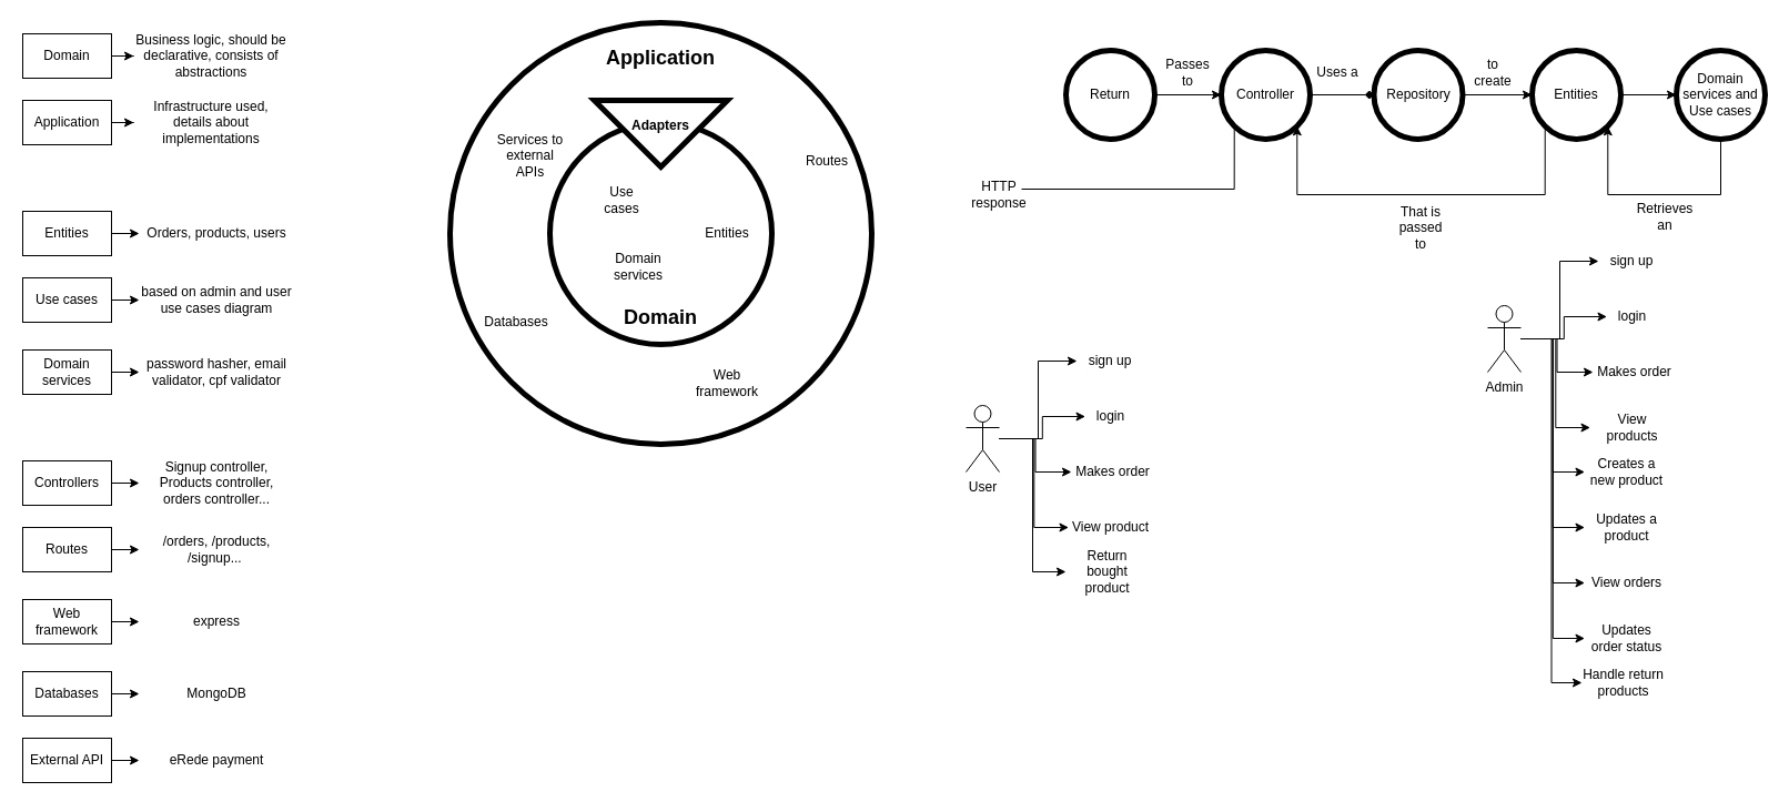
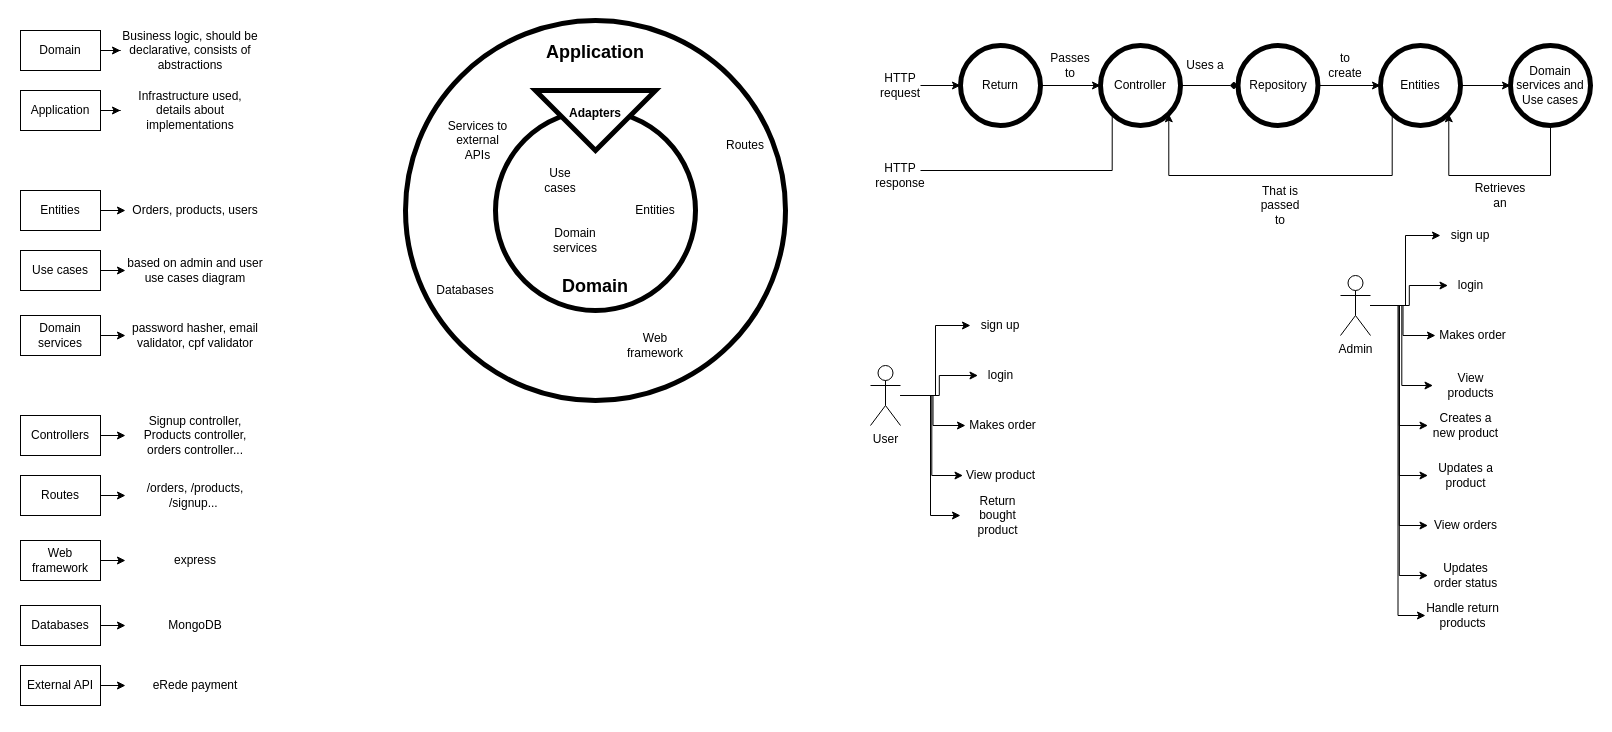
  <mxCell id="0" />
  <mxCell id="1" parent="0" />
  <mxCell id="2" style="edgeStyle=orthogonalEdgeStyle;rounded=0;orthogonalLoop=1;jettySize=auto;html=1;" parent="1" source="3" target="6" edge="1"><mxGeometry relative="1" as="geometry" /></mxCell>
  <mxCell id="3" value="Domain" style="rounded=0;whiteSpace=wrap;html=1;" parent="1" vertex="1"><mxGeometry x="20" y="30" width="80" height="40" as="geometry" /></mxCell>
  <mxCell id="4" style="edgeStyle=orthogonalEdgeStyle;rounded=0;orthogonalLoop=1;jettySize=auto;html=1;" parent="1" source="5" target="7" edge="1"><mxGeometry relative="1" as="geometry" /></mxCell>
  <mxCell id="5" value="Application" style="rounded=0;whiteSpace=wrap;html=1;" parent="1" vertex="1"><mxGeometry x="20" y="90" width="80" height="40" as="geometry" /></mxCell>
  <mxCell id="6" value="Business logic, should be declarative, consists of abstractions" style="text;html=1;strokeColor=none;fillColor=none;align=center;verticalAlign=middle;whiteSpace=wrap;rounded=0;" parent="1" vertex="1"><mxGeometry x="120" y="25" width="140" height="50" as="geometry" /></mxCell>
  <mxCell id="7" value="Infrastructure used, details about implementations" style="text;html=1;strokeColor=none;fillColor=none;align=center;verticalAlign=middle;whiteSpace=wrap;rounded=0;" parent="1" vertex="1"><mxGeometry x="120" y="85" width="140" height="50" as="geometry" /></mxCell>
  <mxCell id="8" value="&lt;h2&gt;Application&lt;/h2&gt;" style="ellipse;whiteSpace=wrap;html=1;aspect=fixed;verticalAlign=top;strokeWidth=5;" parent="1" vertex="1"><mxGeometry x="405" y="20" width="380" height="380" as="geometry" /></mxCell>
  <mxCell id="9" value="&lt;font style=&quot;font-size: 18px&quot;&gt;Domain&lt;/font&gt;" style="ellipse;whiteSpace=wrap;html=1;aspect=fixed;verticalAlign=bottom;strokeWidth=5;fontStyle=1;horizontal=1;spacingBottom=10;" parent="1" vertex="1"><mxGeometry x="495" y="110" width="200" height="200" as="geometry" /></mxCell>
  <mxCell id="10" value="&lt;div&gt;Routes&lt;/div&gt;" style="text;html=1;strokeColor=none;fillColor=none;align=center;verticalAlign=middle;whiteSpace=wrap;rounded=0;" parent="1" vertex="1"><mxGeometry x="725" y="135" width="40" height="20" as="geometry" /></mxCell>
  <mxCell id="11" value="Databases" style="text;html=1;strokeColor=none;fillColor=none;align=center;verticalAlign=middle;whiteSpace=wrap;rounded=0;" parent="1" vertex="1"><mxGeometry x="445" y="280" width="40" height="20" as="geometry" /></mxCell>
  <mxCell id="12" value="Services to external APIs" style="text;html=1;strokeColor=none;fillColor=none;align=center;verticalAlign=middle;whiteSpace=wrap;rounded=0;" parent="1" vertex="1"><mxGeometry x="445" y="130" width="65" height="20" as="geometry" /></mxCell>
  <mxCell id="13" value="Web framework" style="text;html=1;strokeColor=none;fillColor=none;align=center;verticalAlign=middle;whiteSpace=wrap;rounded=0;" parent="1" vertex="1"><mxGeometry x="635" y="335" width="40" height="20" as="geometry" /></mxCell>
  <mxCell id="14" value="Use cases" style="text;html=1;strokeColor=none;fillColor=none;align=center;verticalAlign=middle;whiteSpace=wrap;rounded=0;" parent="1" vertex="1"><mxGeometry x="540" y="170" width="40" height="20" as="geometry" /></mxCell>
  <mxCell id="15" value="Entities" style="text;html=1;strokeColor=none;fillColor=none;align=center;verticalAlign=middle;whiteSpace=wrap;rounded=0;" parent="1" vertex="1"><mxGeometry x="635" y="200" width="40" height="20" as="geometry" /></mxCell>
  <mxCell id="16" value="Domain services" style="text;html=1;strokeColor=none;fillColor=none;align=center;verticalAlign=middle;whiteSpace=wrap;rounded=0;" parent="1" vertex="1"><mxGeometry x="555" y="230" width="40" height="20" as="geometry" /></mxCell>
  <mxCell id="17" value="Adapters" style="triangle;whiteSpace=wrap;html=1;strokeWidth=5;rotation=90;horizontal=0;spacingBottom=15;fontStyle=1;fontSize=12;" parent="1" vertex="1"><mxGeometry x="565" y="60" width="60" height="120" as="geometry" /></mxCell>
+ <mxCell id="18" style="edgeStyle=orthogonalEdgeStyle;rounded=0;orthogonalLoop=1;jettySize=auto;html=1;fontSize=12;" parent="1" source="19" target="21" edge="1"><mxGeometry relative="1" as="geometry" /></mxCell>
+ <mxCell id="19" value="HTTP request" style="text;html=1;strokeColor=none;fillColor=none;align=center;verticalAlign=middle;whiteSpace=wrap;rounded=0;fontSize=12;" parent="1" vertex="1"><mxGeometry x="880" y="75" width="40" height="20" as="geometry" /></mxCell>
  <mxCell id="20" style="edgeStyle=orthogonalEdgeStyle;rounded=0;orthogonalLoop=1;jettySize=auto;html=1;fontSize=12;" parent="1" source="21" target="24" edge="1"><mxGeometry relative="1" as="geometry" /></mxCell>
  <mxCell id="21" value="Return" style="ellipse;whiteSpace=wrap;html=1;aspect=fixed;strokeWidth=5;fontSize=12;" parent="1" vertex="1"><mxGeometry x="960" y="45" width="80" height="80" as="geometry" /></mxCell>
  <mxCell id="22" style="edgeStyle=orthogonalEdgeStyle;rounded=0;orthogonalLoop=1;jettySize=auto;html=1;entryX=0;entryY=0.5;entryDx=0;entryDy=0;fontSize=12;endArrow=diamond;" parent="1" source="24" target="27" edge="1"><mxGeometry relative="1" as="geometry" /></mxCell>
  <mxCell id="23" style="edgeStyle=orthogonalEdgeStyle;rounded=0;orthogonalLoop=1;jettySize=auto;html=1;exitX=0;exitY=1;exitDx=0;exitDy=0;entryX=1;entryY=0.25;entryDx=0;entryDy=0;fontSize=12;endArrow=none;" parent="1" source="24" target="37" edge="1"><mxGeometry relative="1" as="geometry"><Array as="points"><mxPoint x="1112" y="170" /></Array></mxGeometry></mxCell>
  <mxCell id="24" value="Controller" style="ellipse;whiteSpace=wrap;html=1;aspect=fixed;strokeWidth=5;fontSize=12;" parent="1" vertex="1"><mxGeometry x="1100" y="45" width="80" height="80" as="geometry" /></mxCell>
  <mxCell id="25" value="Passes to" style="text;html=1;strokeColor=none;fillColor=none;align=center;verticalAlign=middle;whiteSpace=wrap;rounded=0;fontSize=12;" parent="1" vertex="1"><mxGeometry x="1050" y="55" width="40" height="20" as="geometry" /></mxCell>
  <mxCell id="26" style="edgeStyle=orthogonalEdgeStyle;rounded=0;orthogonalLoop=1;jettySize=auto;html=1;entryX=0;entryY=0.5;entryDx=0;entryDy=0;fontSize=12;" parent="1" source="27" target="31" edge="1"><mxGeometry relative="1" as="geometry" /></mxCell>
  <mxCell id="27" value="Repository" style="ellipse;whiteSpace=wrap;html=1;aspect=fixed;strokeWidth=5;fontSize=12;" parent="1" vertex="1"><mxGeometry x="1237.5" y="45" width="80" height="80" as="geometry" /></mxCell>
  <mxCell id="28" value="Uses a" style="text;html=1;strokeColor=none;fillColor=none;align=center;verticalAlign=middle;whiteSpace=wrap;rounded=0;fontSize=12;" parent="1" vertex="1"><mxGeometry x="1185" y="55" width="40" height="20" as="geometry" /></mxCell>
  <mxCell id="29" style="edgeStyle=orthogonalEdgeStyle;rounded=0;orthogonalLoop=1;jettySize=auto;html=1;entryX=0;entryY=0.5;entryDx=0;entryDy=0;fontSize=12;" parent="1" source="31" target="34" edge="1"><mxGeometry relative="1" as="geometry" /></mxCell>
  <mxCell id="30" style="edgeStyle=orthogonalEdgeStyle;rounded=0;orthogonalLoop=1;jettySize=auto;html=1;exitX=0;exitY=1;exitDx=0;exitDy=0;entryX=1;entryY=1;entryDx=0;entryDy=0;fontSize=12;" parent="1" source="31" target="24" edge="1"><mxGeometry relative="1" as="geometry"><Array as="points"><mxPoint x="1392" y="175" /><mxPoint x="1168" y="175" /></Array></mxGeometry></mxCell>
  <mxCell id="31" value="Entities" style="ellipse;whiteSpace=wrap;html=1;aspect=fixed;strokeWidth=5;fontSize=12;" parent="1" vertex="1"><mxGeometry x="1380" y="45" width="80" height="80" as="geometry" /></mxCell>
  <mxCell id="32" value="to create" style="text;html=1;strokeColor=none;fillColor=none;align=center;verticalAlign=middle;whiteSpace=wrap;rounded=0;fontSize=12;" parent="1" vertex="1"><mxGeometry x="1325" y="55" width="40" height="20" as="geometry" /></mxCell>
  <mxCell id="33" style="edgeStyle=orthogonalEdgeStyle;rounded=0;orthogonalLoop=1;jettySize=auto;html=1;fontSize=12;entryX=1;entryY=1;entryDx=0;entryDy=0;" parent="1" source="34" target="31" edge="1"><mxGeometry relative="1" as="geometry"><mxPoint x="1425" y="175" as="targetPoint" /><Array as="points"><mxPoint x="1550" y="175" /><mxPoint x="1448" y="175" /></Array></mxGeometry></mxCell>
  <mxCell id="34" value="Domain services and Use cases" style="ellipse;whiteSpace=wrap;html=1;aspect=fixed;strokeWidth=5;fontSize=12;" parent="1" vertex="1"><mxGeometry x="1510" y="45" width="80" height="80" as="geometry" /></mxCell>
  <mxCell id="35" value="Retrieves an" style="text;html=1;strokeColor=none;fillColor=none;align=center;verticalAlign=middle;whiteSpace=wrap;rounded=0;fontSize=12;" parent="1" vertex="1"><mxGeometry x="1480" y="185" width="40" height="20" as="geometry" /></mxCell>
  <mxCell id="36" value="That is passed to" style="text;html=1;strokeColor=none;fillColor=none;align=center;verticalAlign=middle;whiteSpace=wrap;rounded=0;fontSize=12;" parent="1" vertex="1"><mxGeometry x="1260" y="195" width="40" height="20" as="geometry" /></mxCell>
  <mxCell id="37" value="HTTP response" style="text;html=1;strokeColor=none;fillColor=none;align=center;verticalAlign=middle;whiteSpace=wrap;rounded=0;fontSize=12;" parent="1" vertex="1"><mxGeometry x="880" y="165" width="40" height="20" as="geometry" /></mxCell>
  <mxCell id="38" style="edgeStyle=orthogonalEdgeStyle;rounded=0;orthogonalLoop=1;jettySize=auto;html=1;" parent="1" source="39" target="40" edge="1"><mxGeometry relative="1" as="geometry" /></mxCell>
  <mxCell id="39" value="Entities" style="rounded=0;whiteSpace=wrap;html=1;" parent="1" vertex="1"><mxGeometry x="20" y="190" width="80" height="40" as="geometry" /></mxCell>
  <mxCell id="40" value="Orders, products, users" style="text;html=1;strokeColor=none;fillColor=none;align=center;verticalAlign=middle;whiteSpace=wrap;rounded=0;" parent="1" vertex="1"><mxGeometry x="125" y="185" width="140" height="50" as="geometry" /></mxCell>
  <mxCell id="41" style="edgeStyle=orthogonalEdgeStyle;rounded=0;orthogonalLoop=1;jettySize=auto;html=1;" parent="1" source="42" edge="1"><mxGeometry relative="1" as="geometry"><mxPoint x="125" y="270" as="targetPoint" /></mxGeometry></mxCell>
  <mxCell id="42" value="Use cases" style="rounded=0;whiteSpace=wrap;html=1;" parent="1" vertex="1"><mxGeometry x="20" y="250" width="80" height="40" as="geometry" /></mxCell>
  <mxCell id="43" value="based on admin and user use cases diagram" style="text;html=1;strokeColor=none;fillColor=none;align=center;verticalAlign=middle;whiteSpace=wrap;rounded=0;" parent="1" vertex="1"><mxGeometry x="125" y="245" width="140" height="50" as="geometry" /></mxCell>
  <mxCell id="44" style="edgeStyle=orthogonalEdgeStyle;rounded=0;orthogonalLoop=1;jettySize=auto;html=1;entryX=0;entryY=0.5;entryDx=0;entryDy=0;" parent="1" source="49" target="50" edge="1"><mxGeometry relative="1" as="geometry" /></mxCell>
  <mxCell id="45" style="edgeStyle=orthogonalEdgeStyle;rounded=0;orthogonalLoop=1;jettySize=auto;html=1;entryX=0;entryY=0.5;entryDx=0;entryDy=0;" parent="1" source="49" target="51" edge="1"><mxGeometry relative="1" as="geometry" /></mxCell>
  <mxCell id="46" style="edgeStyle=orthogonalEdgeStyle;rounded=0;orthogonalLoop=1;jettySize=auto;html=1;entryX=0;entryY=0.5;entryDx=0;entryDy=0;" parent="1" source="49" target="52" edge="1"><mxGeometry relative="1" as="geometry" /></mxCell>
  <mxCell id="47" style="edgeStyle=orthogonalEdgeStyle;rounded=0;orthogonalLoop=1;jettySize=auto;html=1;entryX=0;entryY=0.5;entryDx=0;entryDy=0;" parent="1" source="49" target="53" edge="1"><mxGeometry relative="1" as="geometry" /></mxCell>
  <mxCell id="48" style="edgeStyle=orthogonalEdgeStyle;rounded=0;orthogonalLoop=1;jettySize=auto;html=1;entryX=0;entryY=0.5;entryDx=0;entryDy=0;" parent="1" source="49" target="72" edge="1"><mxGeometry relative="1" as="geometry" /></mxCell>
  <mxCell id="49" value="User" style="shape=umlActor;verticalLabelPosition=bottom;verticalAlign=top;html=1;outlineConnect=0;" parent="1" vertex="1"><mxGeometry x="870" y="365" width="30" height="60" as="geometry" /></mxCell>
  <mxCell id="50" value="sign up" style="text;html=1;strokeColor=none;fillColor=none;align=center;verticalAlign=middle;whiteSpace=wrap;rounded=0;" parent="1" vertex="1"><mxGeometry x="970" y="315" width="60" height="20" as="geometry" /></mxCell>
  <mxCell id="51" value="login" style="text;html=1;strokeColor=none;fillColor=none;align=center;verticalAlign=middle;whiteSpace=wrap;rounded=0;" parent="1" vertex="1"><mxGeometry x="977.5" y="365" width="45" height="20" as="geometry" /></mxCell>
  <mxCell id="52" value="Makes order" style="text;html=1;strokeColor=none;fillColor=none;align=center;verticalAlign=middle;whiteSpace=wrap;rounded=0;" parent="1" vertex="1"><mxGeometry x="965" y="415" width="75" height="20" as="geometry" /></mxCell>
  <mxCell id="53" value="View product" style="text;html=1;strokeColor=none;fillColor=none;align=center;verticalAlign=middle;whiteSpace=wrap;rounded=0;" parent="1" vertex="1"><mxGeometry x="962.5" y="465" width="75" height="20" as="geometry" /></mxCell>
  <mxCell id="54" style="edgeStyle=orthogonalEdgeStyle;rounded=0;orthogonalLoop=1;jettySize=auto;html=1;entryX=0;entryY=0.5;entryDx=0;entryDy=0;" parent="1" source="63" target="64" edge="1"><mxGeometry relative="1" as="geometry" /></mxCell>
  <mxCell id="55" style="edgeStyle=orthogonalEdgeStyle;rounded=0;orthogonalLoop=1;jettySize=auto;html=1;entryX=0;entryY=0.5;entryDx=0;entryDy=0;" parent="1" source="63" target="65" edge="1"><mxGeometry relative="1" as="geometry" /></mxCell>
  <mxCell id="56" style="edgeStyle=orthogonalEdgeStyle;rounded=0;orthogonalLoop=1;jettySize=auto;html=1;entryX=0;entryY=0.5;entryDx=0;entryDy=0;" parent="1" source="63" target="66" edge="1"><mxGeometry relative="1" as="geometry" /></mxCell>
  <mxCell id="57" style="edgeStyle=orthogonalEdgeStyle;rounded=0;orthogonalLoop=1;jettySize=auto;html=1;entryX=0;entryY=0.5;entryDx=0;entryDy=0;" parent="1" source="63" target="67" edge="1"><mxGeometry relative="1" as="geometry" /></mxCell>
  <mxCell id="58" style="edgeStyle=orthogonalEdgeStyle;rounded=0;orthogonalLoop=1;jettySize=auto;html=1;entryX=0;entryY=0.5;entryDx=0;entryDy=0;" parent="1" source="63" target="68" edge="1"><mxGeometry relative="1" as="geometry" /></mxCell>
  <mxCell id="59" style="edgeStyle=orthogonalEdgeStyle;rounded=0;orthogonalLoop=1;jettySize=auto;html=1;entryX=0;entryY=0.5;entryDx=0;entryDy=0;" parent="1" source="63" target="69" edge="1"><mxGeometry relative="1" as="geometry" /></mxCell>
  <mxCell id="60" style="edgeStyle=orthogonalEdgeStyle;rounded=0;orthogonalLoop=1;jettySize=auto;html=1;entryX=0;entryY=0.5;entryDx=0;entryDy=0;" parent="1" source="63" target="70" edge="1"><mxGeometry relative="1" as="geometry" /></mxCell>
  <mxCell id="61" style="edgeStyle=orthogonalEdgeStyle;rounded=0;orthogonalLoop=1;jettySize=auto;html=1;entryX=0;entryY=0.5;entryDx=0;entryDy=0;" parent="1" source="63" target="71" edge="1"><mxGeometry relative="1" as="geometry" /></mxCell>
  <mxCell id="62" style="edgeStyle=orthogonalEdgeStyle;rounded=0;orthogonalLoop=1;jettySize=auto;html=1;entryX=0;entryY=0.5;entryDx=0;entryDy=0;" parent="1" source="63" target="73" edge="1"><mxGeometry relative="1" as="geometry" /></mxCell>
  <mxCell id="63" value="Admin" style="shape=umlActor;verticalLabelPosition=bottom;verticalAlign=top;html=1;outlineConnect=0;" parent="1" vertex="1"><mxGeometry x="1340" y="275" width="30" height="60" as="geometry" /></mxCell>
  <mxCell id="64" value="sign up" style="text;html=1;strokeColor=none;fillColor=none;align=center;verticalAlign=middle;whiteSpace=wrap;rounded=0;" parent="1" vertex="1"><mxGeometry x="1440" y="225" width="60" height="20" as="geometry" /></mxCell>
  <mxCell id="65" value="login" style="text;html=1;strokeColor=none;fillColor=none;align=center;verticalAlign=middle;whiteSpace=wrap;rounded=0;" parent="1" vertex="1"><mxGeometry x="1447.5" y="275" width="45" height="20" as="geometry" /></mxCell>
  <mxCell id="66" value="Makes order" style="text;html=1;strokeColor=none;fillColor=none;align=center;verticalAlign=middle;whiteSpace=wrap;rounded=0;" parent="1" vertex="1"><mxGeometry x="1435" y="325" width="75" height="20" as="geometry" /></mxCell>
  <mxCell id="67" value="View products" style="text;html=1;strokeColor=none;fillColor=none;align=center;verticalAlign=middle;whiteSpace=wrap;rounded=0;" parent="1" vertex="1"><mxGeometry x="1432.5" y="375" width="75" height="20" as="geometry" /></mxCell>
  <mxCell id="68" value="Creates a new product" style="text;html=1;strokeColor=none;fillColor=none;align=center;verticalAlign=middle;whiteSpace=wrap;rounded=0;" parent="1" vertex="1"><mxGeometry x="1427.5" y="415" width="75" height="20" as="geometry" /></mxCell>
  <mxCell id="69" value="Updates a product" style="text;html=1;strokeColor=none;fillColor=none;align=center;verticalAlign=middle;whiteSpace=wrap;rounded=0;" parent="1" vertex="1"><mxGeometry x="1427.5" y="465" width="75" height="20" as="geometry" /></mxCell>
  <mxCell id="70" value="View orders" style="text;html=1;strokeColor=none;fillColor=none;align=center;verticalAlign=middle;whiteSpace=wrap;rounded=0;" parent="1" vertex="1"><mxGeometry x="1427.5" y="515" width="75" height="20" as="geometry" /></mxCell>
  <mxCell id="71" value="Updates order status" style="text;html=1;strokeColor=none;fillColor=none;align=center;verticalAlign=middle;whiteSpace=wrap;rounded=0;" parent="1" vertex="1"><mxGeometry x="1427.5" y="565" width="75" height="20" as="geometry" /></mxCell>
  <mxCell id="72" value="Return bought product" style="text;html=1;strokeColor=none;fillColor=none;align=center;verticalAlign=middle;whiteSpace=wrap;rounded=0;" parent="1" vertex="1"><mxGeometry x="960" y="505" width="75" height="20" as="geometry" /></mxCell>
  <mxCell id="73" value="Handle return products" style="text;html=1;strokeColor=none;fillColor=none;align=center;verticalAlign=middle;whiteSpace=wrap;rounded=0;" parent="1" vertex="1"><mxGeometry x="1425" y="605" width="75" height="20" as="geometry" /></mxCell>
  <mxCell id="74" style="edgeStyle=orthogonalEdgeStyle;rounded=0;orthogonalLoop=1;jettySize=auto;html=1;" parent="1" source="75" edge="1"><mxGeometry relative="1" as="geometry"><mxPoint x="125" y="335" as="targetPoint" /></mxGeometry></mxCell>
  <mxCell id="75" value="Domain services" style="rounded=0;whiteSpace=wrap;html=1;" parent="1" vertex="1"><mxGeometry x="20" y="315" width="80" height="40" as="geometry" /></mxCell>
  <mxCell id="76" value="password hasher, email validator, cpf validator" style="text;html=1;strokeColor=none;fillColor=none;align=center;verticalAlign=middle;whiteSpace=wrap;rounded=0;" parent="1" vertex="1"><mxGeometry x="125" y="310" width="140" height="50" as="geometry" /></mxCell>
  <mxCell id="77" style="edgeStyle=orthogonalEdgeStyle;rounded=0;orthogonalLoop=1;jettySize=auto;html=1;" parent="1" edge="1"><mxGeometry relative="1" as="geometry"><mxPoint x="110" y="410" as="sourcePoint" /></mxGeometry></mxCell>
  <mxCell id="78" style="edgeStyle=orthogonalEdgeStyle;rounded=0;orthogonalLoop=1;jettySize=auto;html=1;" parent="1" source="79" target="80" edge="1"><mxGeometry relative="1" as="geometry" /></mxCell>
  <mxCell id="79" value="Controllers" style="rounded=0;whiteSpace=wrap;html=1;" parent="1" vertex="1"><mxGeometry x="20" y="415" width="80" height="40" as="geometry" /></mxCell>
  <mxCell id="80" value="Signup controller, Products controller, orders controller..." style="text;html=1;strokeColor=none;fillColor=none;align=center;verticalAlign=middle;whiteSpace=wrap;rounded=0;" parent="1" vertex="1"><mxGeometry x="125" y="410" width="140" height="50" as="geometry" /></mxCell>
  <mxCell id="81" style="edgeStyle=orthogonalEdgeStyle;rounded=0;orthogonalLoop=1;jettySize=auto;html=1;" parent="1" source="82" edge="1"><mxGeometry relative="1" as="geometry"><mxPoint x="125" y="495" as="targetPoint" /></mxGeometry></mxCell>
  <mxCell id="82" value="Routes" style="rounded=0;whiteSpace=wrap;html=1;" parent="1" vertex="1"><mxGeometry x="20" y="475" width="80" height="40" as="geometry" /></mxCell>
  <mxCell id="83" value="/orders, /products, /signup...&amp;nbsp;" style="text;html=1;strokeColor=none;fillColor=none;align=center;verticalAlign=middle;whiteSpace=wrap;rounded=0;" parent="1" vertex="1"><mxGeometry x="125" y="470" width="140" height="50" as="geometry" /></mxCell>
  <mxCell id="84" style="edgeStyle=orthogonalEdgeStyle;rounded=0;orthogonalLoop=1;jettySize=auto;html=1;" parent="1" source="85" edge="1"><mxGeometry relative="1" as="geometry"><mxPoint x="125" y="560" as="targetPoint" /></mxGeometry></mxCell>
  <mxCell id="85" value="Web framework" style="rounded=0;whiteSpace=wrap;html=1;" parent="1" vertex="1"><mxGeometry x="20" y="540" width="80" height="40" as="geometry" /></mxCell>
  <mxCell id="86" value="express" style="text;html=1;strokeColor=none;fillColor=none;align=center;verticalAlign=middle;whiteSpace=wrap;rounded=0;" parent="1" vertex="1"><mxGeometry x="125" y="535" width="140" height="50" as="geometry" /></mxCell>
  <mxCell id="87" style="edgeStyle=orthogonalEdgeStyle;rounded=0;orthogonalLoop=1;jettySize=auto;html=1;" parent="1" source="88" edge="1"><mxGeometry relative="1" as="geometry"><mxPoint x="125" y="625" as="targetPoint" /></mxGeometry></mxCell>
  <mxCell id="88" value="Databases" style="rounded=0;whiteSpace=wrap;html=1;" parent="1" vertex="1"><mxGeometry x="20" y="605" width="80" height="40" as="geometry" /></mxCell>
  <mxCell id="89" value="MongoDB" style="text;html=1;strokeColor=none;fillColor=none;align=center;verticalAlign=middle;whiteSpace=wrap;rounded=0;" parent="1" vertex="1"><mxGeometry x="125" y="600" width="140" height="50" as="geometry" /></mxCell>
  <mxCell id="90" style="edgeStyle=orthogonalEdgeStyle;rounded=0;orthogonalLoop=1;jettySize=auto;html=1;" parent="1" source="91" edge="1"><mxGeometry relative="1" as="geometry"><mxPoint x="125" y="685" as="targetPoint" /></mxGeometry></mxCell>
  <mxCell id="91" value="External API" style="rounded=0;whiteSpace=wrap;html=1;" parent="1" vertex="1"><mxGeometry x="20" y="665" width="80" height="40" as="geometry" /></mxCell>
  <mxCell id="92" value="eRede payment" style="text;html=1;strokeColor=none;fillColor=none;align=center;verticalAlign=middle;whiteSpace=wrap;rounded=0;" parent="1" vertex="1"><mxGeometry x="125" y="660" width="140" height="50" as="geometry" /></mxCell>
